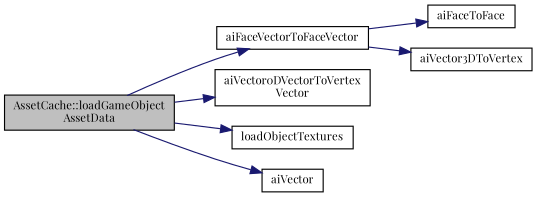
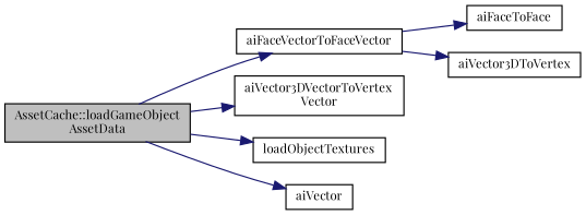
  digraph {
    fontname="Playfair Display"
    rankdir=LR
    node [color=black fillcolor=white fontname="Playfair Display" fontsize=10 shape=record style=filled]
    edge [color=midnightblue fontname="Playfair Display" fontsize=10 labelfontname=Helvetica labelfontsize=10 style=solid]
    n1 [fillcolor=grey75 fontcolor=black height=0.2 label="AssetCache::loadGameObject\lAssetData" width=0.4]
    n2 [height=0.2 label=aiFaceVectorToFaceVector width=0.4]
-   n3 [height=0.2 label="aiVector0DVectorToVertex\lVector" width=0.4]
+   n3 [height=0.2 label="aiVector3DVectorToVertex\lVector" width=0.4]
    n4 [height=0.2 label=loadObjectTextures width=0.4]
    n5 [height=0.2 label=aiVector width=0.4]
    n6 [height=0.2 label=aiFaceToFace width=0.4]
    n7 [height=0.2 label=aiVector3DToVertex width=0.4]
    n1 -> n2
    n1 -> n3
    n1 -> n4
    n1 -> n5
    n2 -> n6
    n2 -> n7
  }
